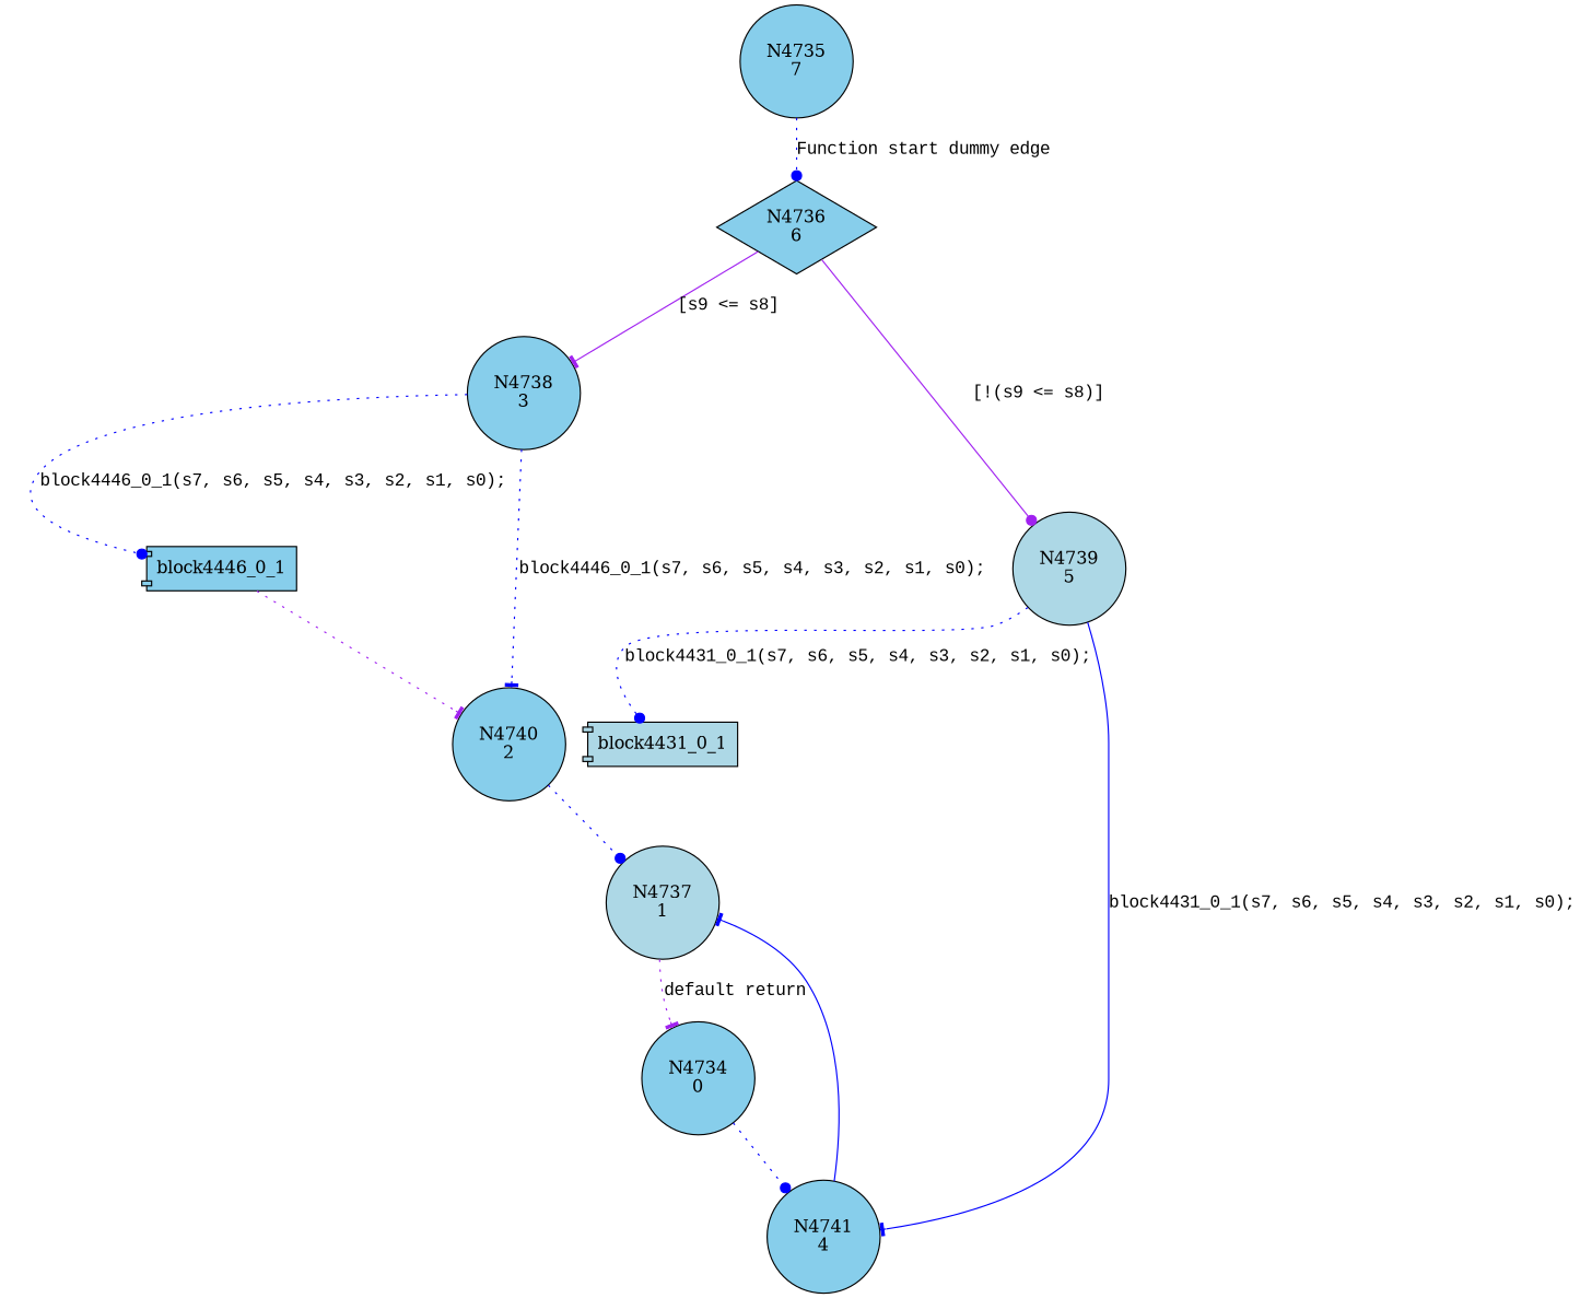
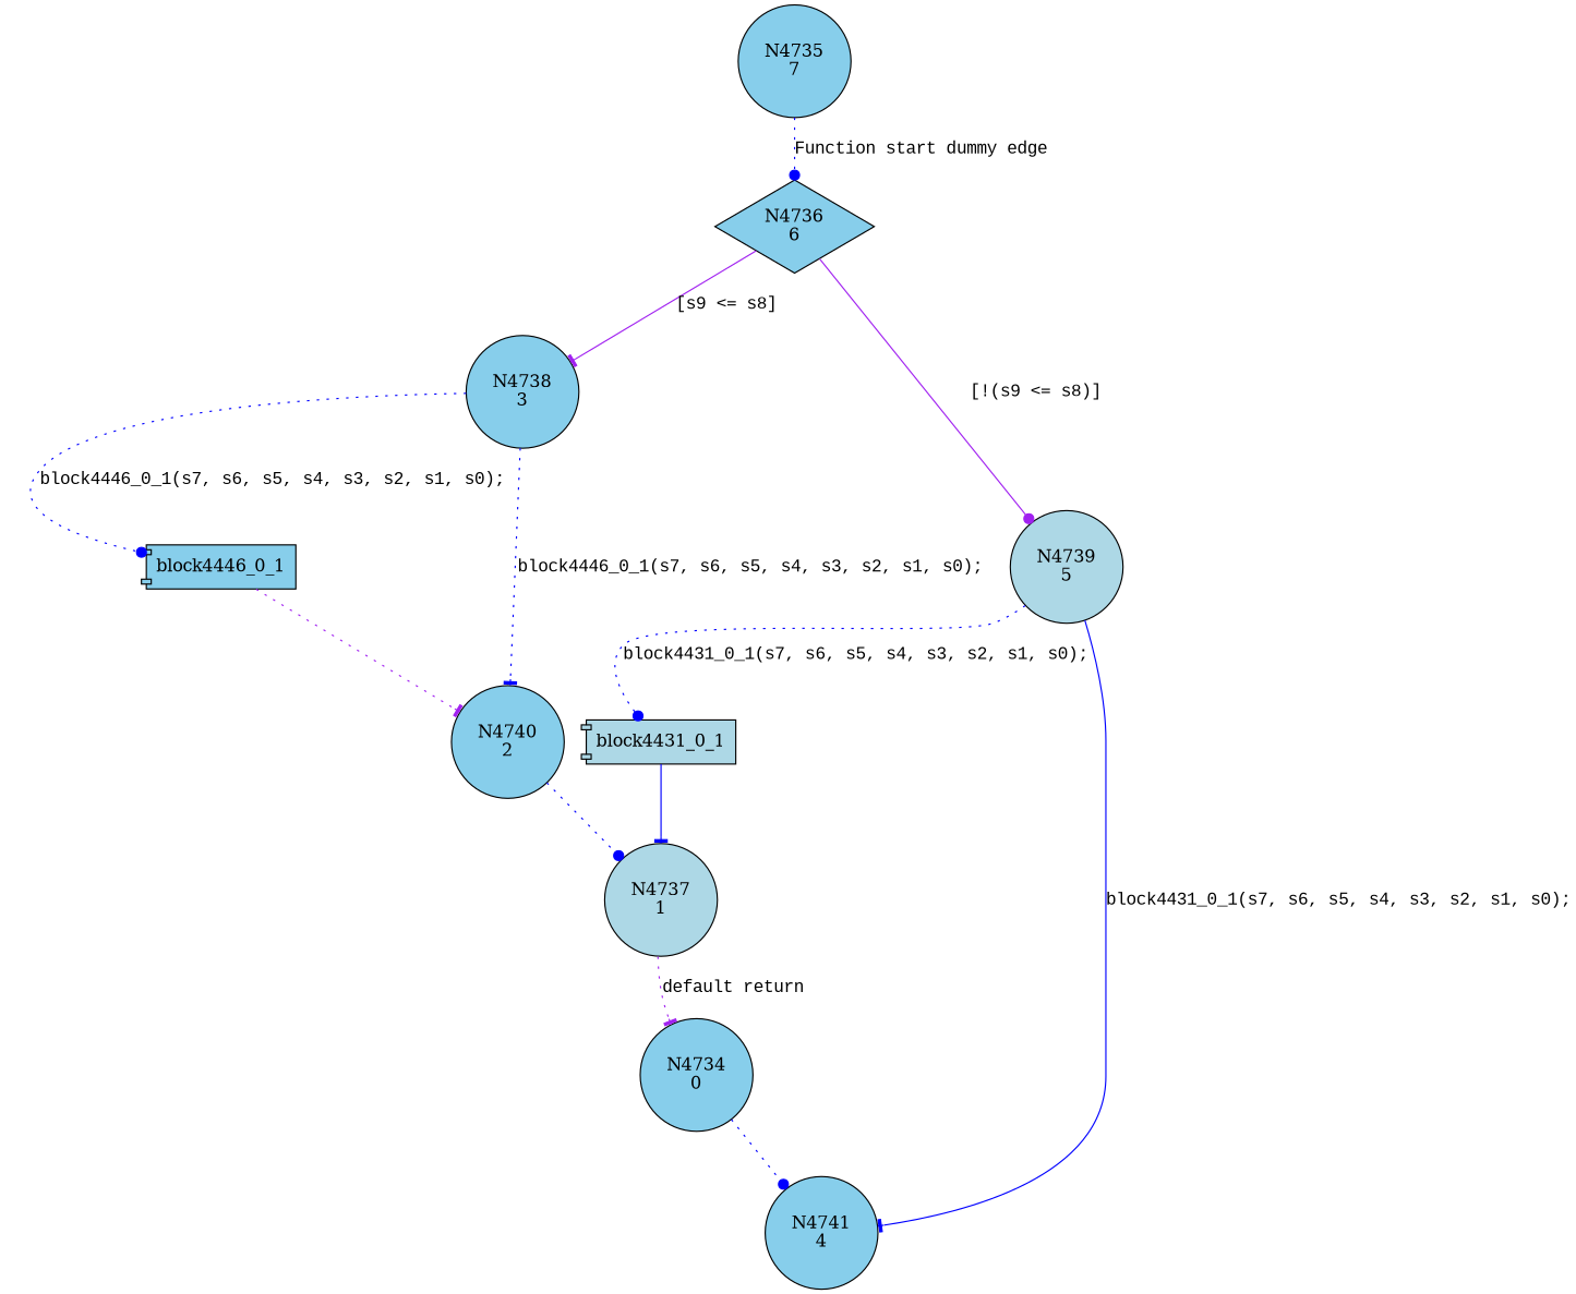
  digraph {
    node [fillcolor=skyblue shape=circle style=filled]
    edge [arrowhead=tee color=blue fontname="Courier New" style=dotted]
    n1 [label="N4736\n6" shape=diamond]
    n2 [label="N4738\n3"]
    n3 [fillcolor=lightblue label="N4739\n5"]
    n4 [label="N4740\n2"]
    n5 [label=block4446_0_1 shape=component]
    n6 [label="N4741\n4"]
    n7 [fillcolor=lightblue label=block4431_0_1 shape=component]
    n8 [fillcolor=lightblue label="N4737\n1"]
    n9 [label="N4734\n0"]
    n10 [label="N4735\n7"]
    n1 -> n2 [color=purple label="[s9 <= s8]" style=solid]
    n1 -> n3 [arrowhead=dot color=purple label="[!(s9 <= s8)]" style=solid]
    n2 -> n4 [label="block4446_0_1(s7, s6, s5, s4, s3, s2, s1, s0);"]
    n2 -> n5 [arrowhead=dot label="block4446_0_1(s7, s6, s5, s4, s3, s2, s1, s0);"]
    n3 -> n6 [label="block4431_0_1(s7, s6, s5, s4, s3, s2, s1, s0);" style=solid]
    n3 -> n7 [arrowhead=dot label="block4431_0_1(s7, s6, s5, s4, s3, s2, s1, s0);"]
    n4 -> n8 [arrowhead=dot]
    n5 -> n4 [color=purple]
-   n6 -> n8 [style=solid]
+   n7 -> n8 [style=solid]
    n8 -> n9 [color=purple label="default return"]
    n9 -> n6 [arrowhead=dot]
    n10 -> n1 [arrowhead=dot label="Function start dummy edge"]
  }
